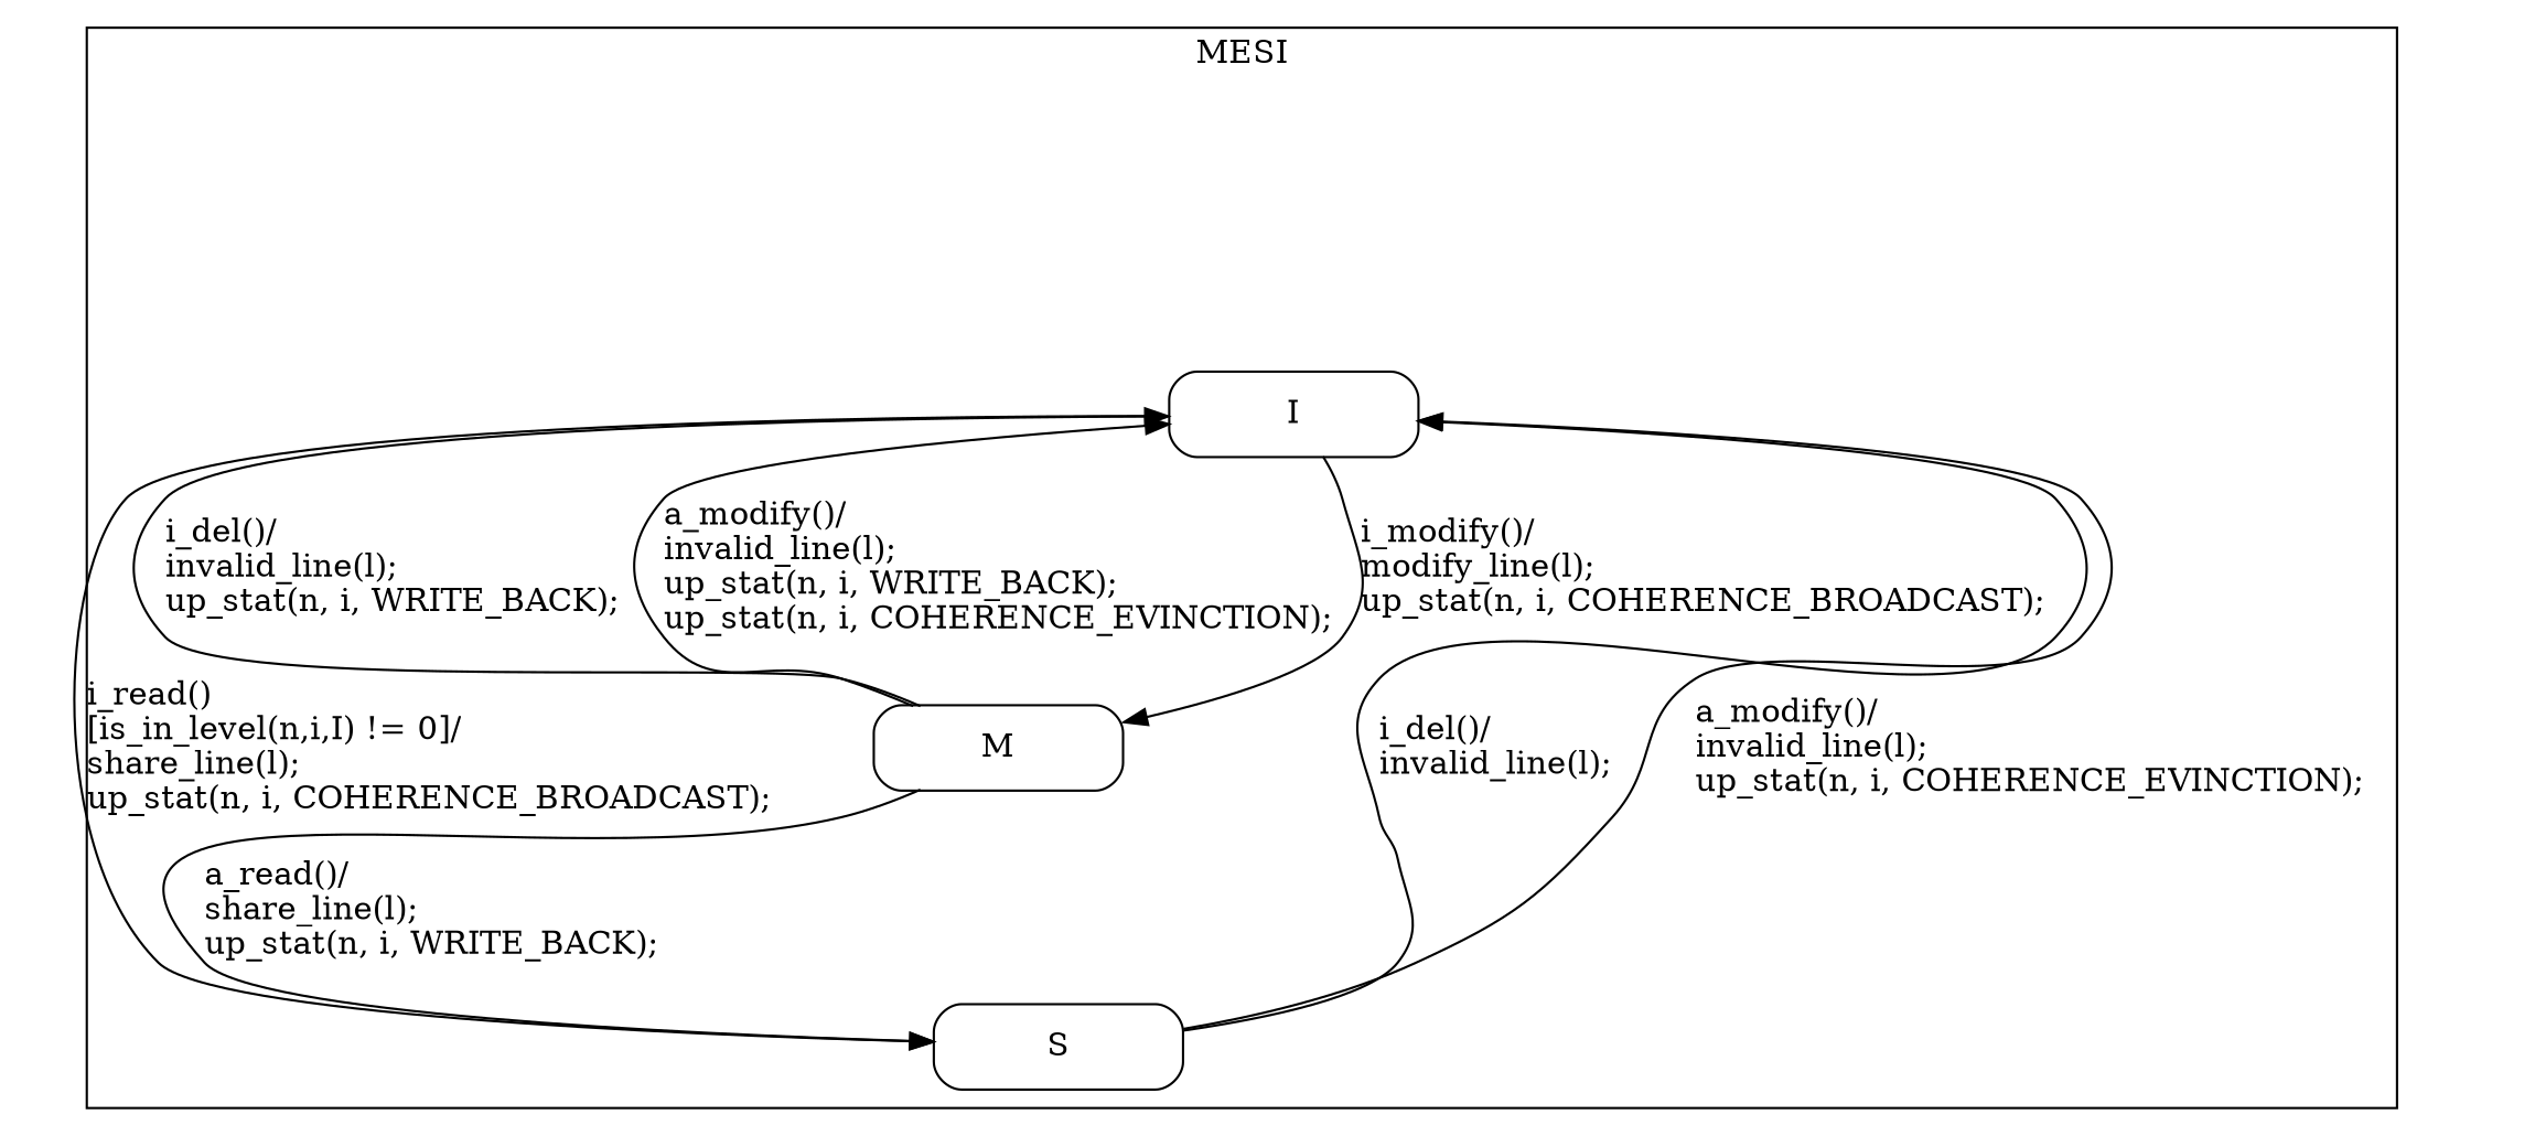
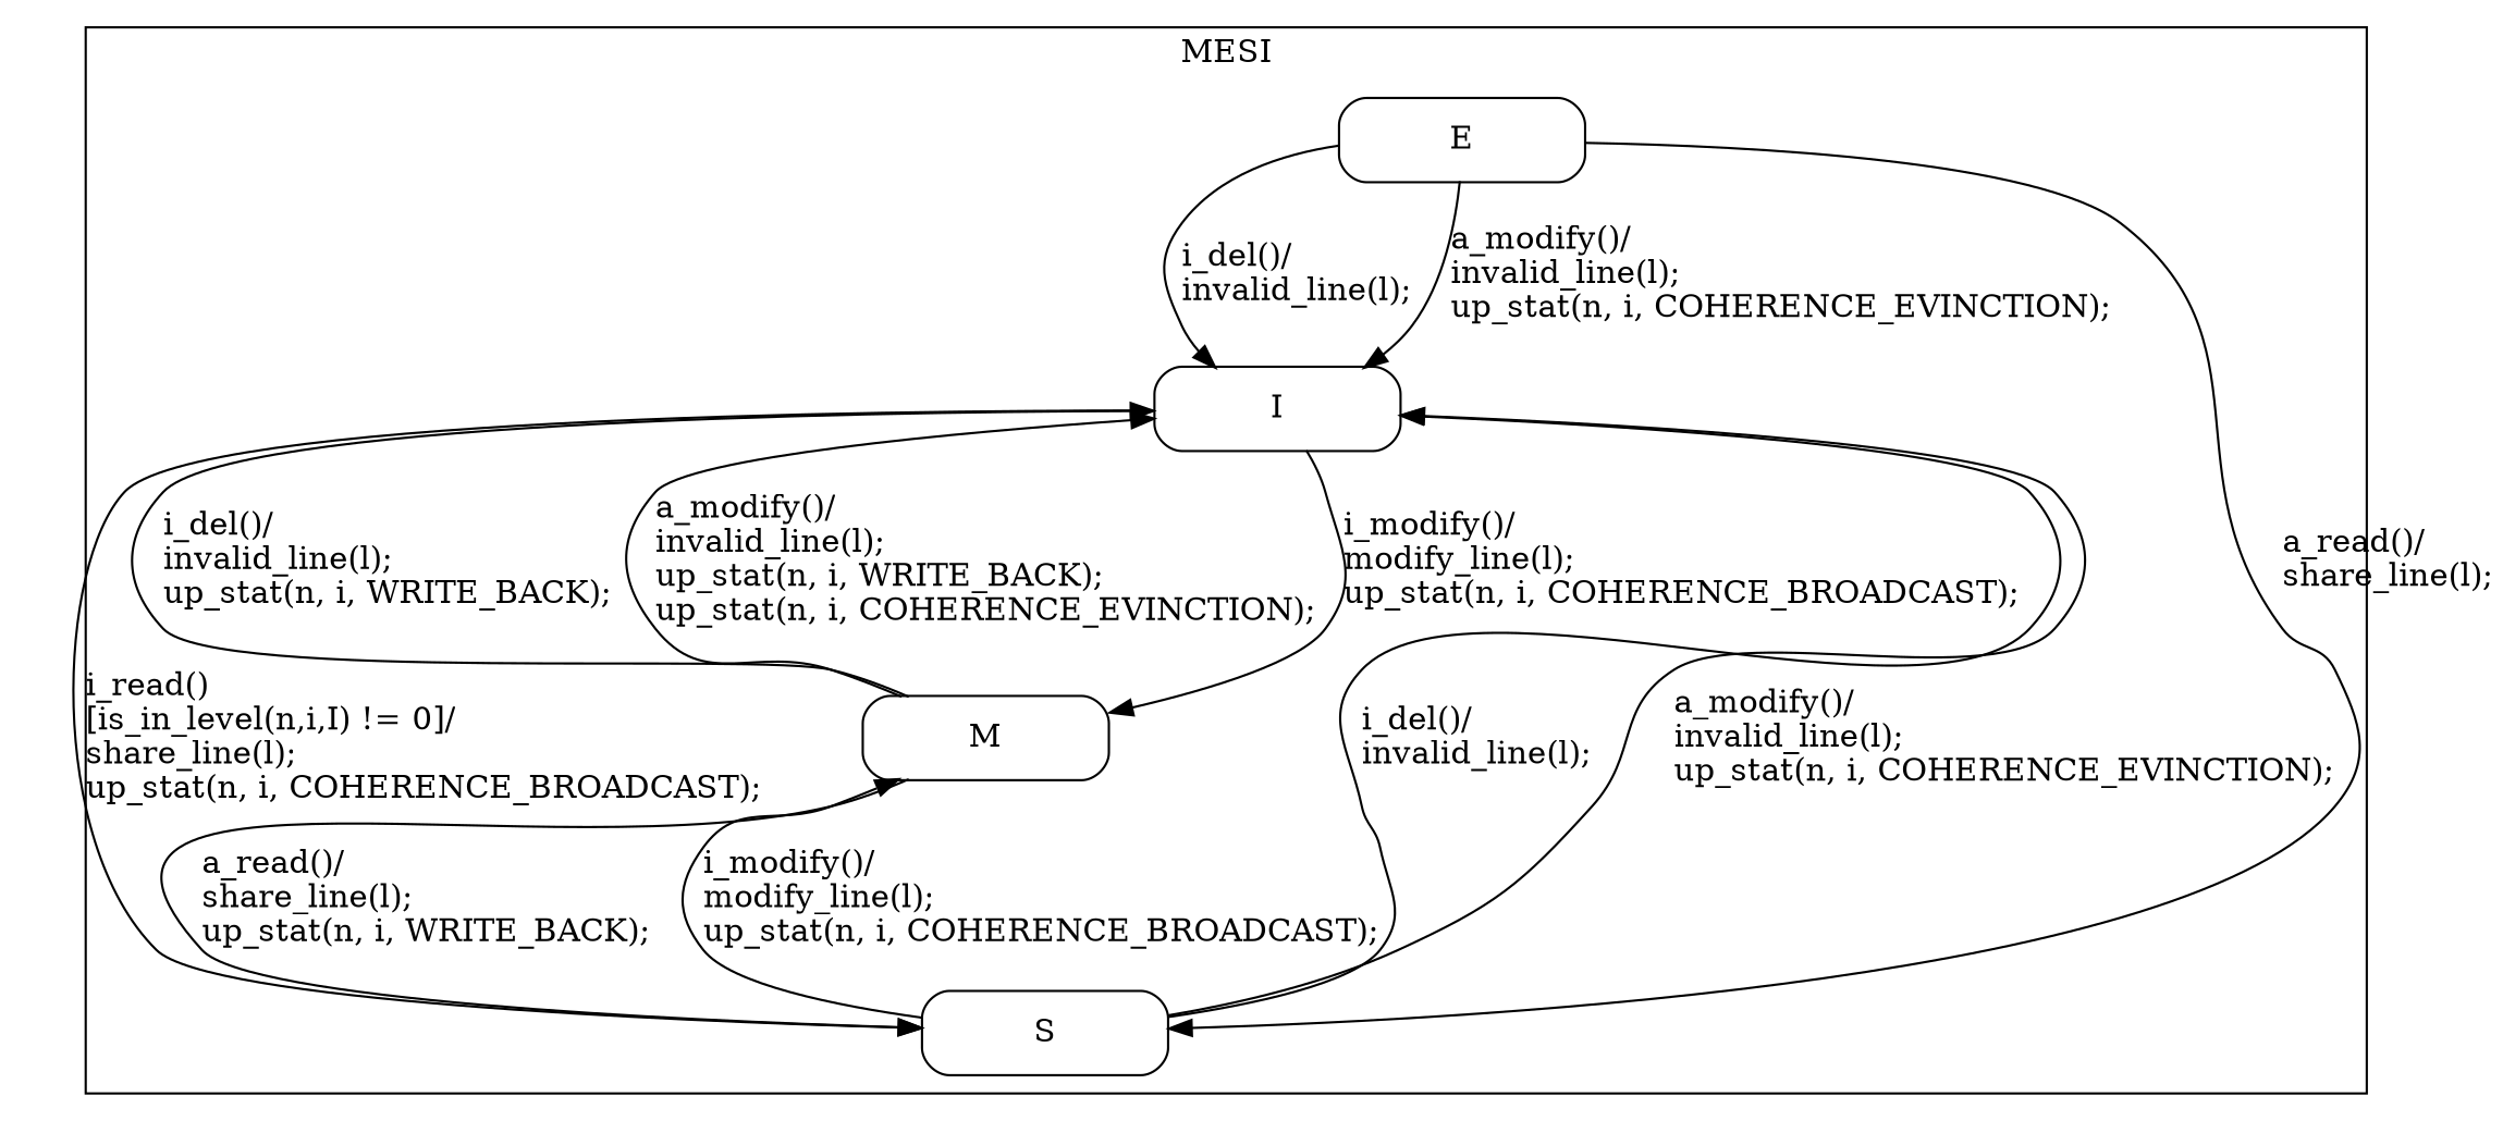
  digraph {
    node [shape=Mrecord]
    n1 [label="{I}" width=1.5]
    n2 [label="{M}" width=1.5]
    n3 [label="{S}" width=1.5]
+   n4 [label="{E}" width=1.5]
    subgraph cluster_1 {
      label=MESI
      n1
      n2
      n3
+     n4
    }
    n1 -> n2 [label="i_modify()/\lmodify_line(l);\lup_stat(n, i, COHERENCE_BROADCAST);\l"]
    n1 -> n3 [label="i_read()\l\[is_in_level(n,i,I) != 0\]/\lshare_line(l);\lup_stat(n, i, COHERENCE_BROADCAST);\l"]
    n2 -> n1 [label="i_del()/\linvalid_line(l);\lup_stat(n, i, WRITE_BACK);\l"]
    n2 -> n1 [label="a_modify()/\linvalid_line(l);\lup_stat(n, i, WRITE_BACK);\lup_stat(n, i, COHERENCE_EVINCTION);\l"]
    n2 -> n3 [label="a_read()/\lshare_line(l);\lup_stat(n, i, WRITE_BACK);\l"]
    n3 -> n1 [label="i_del()/\linvalid_line(l);\l"]
    n3 -> n1 [label="a_modify()/\linvalid_line(l);\lup_stat(n, i, COHERENCE_EVINCTION);\l"]
+   n3 -> n2 [label="i_modify()/\lmodify_line(l);\lup_stat(n, i, COHERENCE_BROADCAST);\l"]
+   n4 -> n1 [label="i_del()/\linvalid_line(l);\l"]
+   n4 -> n1 [label="a_modify()/\linvalid_line(l);\lup_stat(n, i, COHERENCE_EVINCTION);\l"]
+   n4 -> n3 [label="a_read()/\lshare_line(l);\l"]
  }
